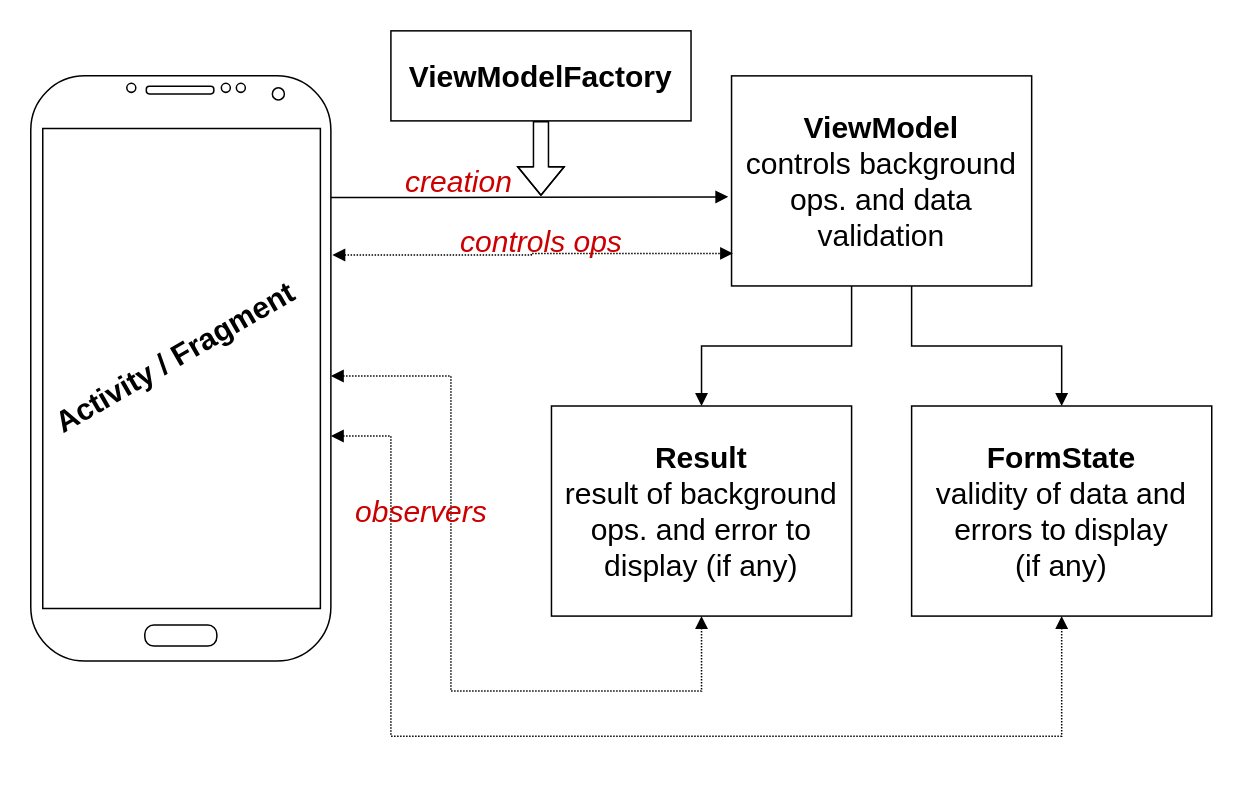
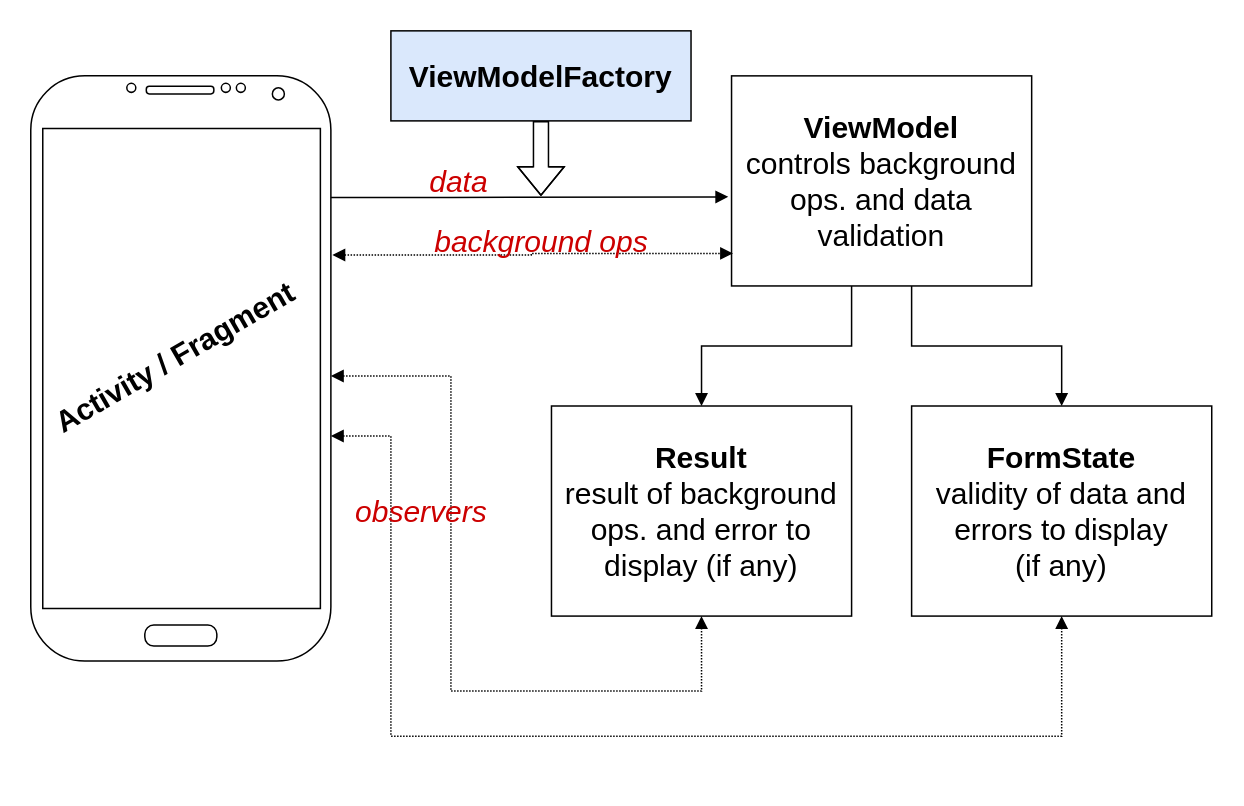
  <mxCell id="0" />
  <mxCell id="1" parent="0" />
  <mxCell id="2" style="edgeStyle=orthogonalEdgeStyle;shape=flexArrow;rounded=0;orthogonalLoop=1;jettySize=auto;html=1;fontSize=20;" edge="1" parent="1" source="3"><mxGeometry relative="1" as="geometry"><mxPoint x="360" y="130" as="targetPoint" /></mxGeometry></mxCell>
- <mxCell id="3" value="ViewModelFactory" style="rounded=0;whiteSpace=wrap;html=1;strokeColor=#000000;fontSize=20;fontStyle=1" vertex="1" parent="1"><mxGeometry x="260" y="20" width="200" height="60" as="geometry" /></mxCell>
+ <mxCell id="3" value="ViewModelFactory" style="rounded=0;whiteSpace=wrap;html=1;strokeColor=#000000;fontSize=20;fontStyle=1;fillColor=#dae8fc;" vertex="1" parent="1"><mxGeometry x="260" y="20" width="200" height="60" as="geometry" /></mxCell>
  <mxCell id="4" value="" style="group;fontStyle=1" vertex="1" connectable="0" parent="1"><mxGeometry x="20" y="50" width="265" height="465" as="geometry" /></mxCell>
  <mxCell id="5" value="" style="verticalLabelPosition=bottom;verticalAlign=top;html=1;shadow=0;dashed=0;strokeWidth=1;shape=mxgraph.android.phone2;strokeColor=#000000;" vertex="1" parent="4"><mxGeometry width="200" height="390" as="geometry" /></mxCell>
  <mxCell id="6" value="&lt;div style=&quot;font-size: 20px;&quot;&gt;&lt;b&gt;Activity / Fragment&lt;/b&gt;&lt;/div&gt;&lt;div style=&quot;font-size: 15px;&quot;&gt;&lt;b&gt;&lt;br style=&quot;font-size: 15px;&quot;&gt;&lt;/b&gt;&lt;/div&gt;" style="text;html=1;align=center;verticalAlign=middle;resizable=0;points=[];autosize=1;strokeColor=none;fillColor=none;fontSize=15;rotation=-30;" vertex="1" parent="4"><mxGeometry y="165" width="200" height="60" as="geometry" /></mxCell>
  <mxCell id="7" style="edgeStyle=orthogonalEdgeStyle;rounded=0;orthogonalLoop=1;jettySize=auto;html=1;fontSize=20;endArrow=block;endFill=1;" edge="1" parent="1" source="9" target="10"><mxGeometry relative="1" as="geometry"><Array as="points"><mxPoint x="567" y="230" /><mxPoint x="467" y="230" /></Array></mxGeometry></mxCell>
  <mxCell id="8" style="edgeStyle=orthogonalEdgeStyle;rounded=0;orthogonalLoop=1;jettySize=auto;html=1;entryX=0.5;entryY=0;entryDx=0;entryDy=0;fontSize=20;endArrow=block;endFill=1;" edge="1" parent="1" source="9" target="11"><mxGeometry relative="1" as="geometry"><Array as="points"><mxPoint x="607" y="230" /><mxPoint x="707" y="230" /></Array></mxGeometry></mxCell>
  <mxCell id="9" value="&lt;div&gt;&lt;b&gt;ViewModel&lt;/b&gt;&lt;/div&gt;&lt;div&gt;&lt;span style=&quot;font-weight: normal;&quot;&gt;controls background ops. and data validation&lt;br&gt;&lt;/span&gt;&lt;/div&gt;" style="rounded=0;whiteSpace=wrap;html=1;strokeColor=#000000;fontSize=20;fontStyle=1" vertex="1" parent="1"><mxGeometry x="487" y="50" width="200" height="140" as="geometry" /></mxCell>
  <mxCell id="10" value="&lt;div&gt;Result&lt;/div&gt;&lt;div&gt;&lt;span style=&quot;font-weight: normal;&quot;&gt;result of background ops. and error to display (if any)&lt;/span&gt;&lt;br&gt;&lt;/div&gt;" style="rounded=0;whiteSpace=wrap;html=1;strokeColor=#000000;fontSize=20;fontStyle=1" vertex="1" parent="1"><mxGeometry x="367" y="270" width="200" height="140" as="geometry" /></mxCell>
  <mxCell id="11" value="&lt;div&gt;FormState&lt;/div&gt;&lt;div&gt;&lt;span style=&quot;font-weight: normal;&quot;&gt;validity of data and errors to display&lt;/span&gt;&lt;/div&gt;&lt;div&gt;&lt;span style=&quot;font-weight: normal;&quot;&gt;(if any)&lt;/span&gt;&lt;br&gt;&lt;/div&gt;" style="rounded=0;whiteSpace=wrap;html=1;strokeColor=#000000;fontSize=20;fontStyle=1" vertex="1" parent="1"><mxGeometry x="607" y="270" width="200" height="140" as="geometry" /></mxCell>
  <mxCell id="12" style="edgeStyle=orthogonalEdgeStyle;rounded=0;orthogonalLoop=1;jettySize=auto;html=1;entryX=-0.011;entryY=0.576;entryDx=0;entryDy=0;entryPerimeter=0;fontSize=20;endArrow=block;endFill=1;" edge="1" parent="1" source="5" target="9"><mxGeometry relative="1" as="geometry"><Array as="points"><mxPoint x="300" y="131" /><mxPoint x="300" y="131" /></Array></mxGeometry></mxCell>
  <mxCell id="13" style="edgeStyle=orthogonalEdgeStyle;rounded=0;orthogonalLoop=1;jettySize=auto;html=1;entryX=0.5;entryY=1;entryDx=0;entryDy=0;fontSize=20;dashed=1;dashPattern=1 1;startArrow=block;startFill=1;endArrow=block;endFill=1;" edge="1" parent="1" source="5" target="10"><mxGeometry relative="1" as="geometry"><Array as="points"><mxPoint x="300" y="250" /><mxPoint x="300" y="460" /><mxPoint x="467" y="460" /></Array></mxGeometry></mxCell>
  <mxCell id="14" style="edgeStyle=orthogonalEdgeStyle;rounded=0;orthogonalLoop=1;jettySize=auto;html=1;entryX=0.5;entryY=1;entryDx=0;entryDy=0;fontSize=20;dashed=1;dashPattern=1 1;startArrow=block;startFill=1;endArrow=block;endFill=1;" edge="1" parent="1" source="5" target="11"><mxGeometry relative="1" as="geometry"><Array as="points"><mxPoint x="260" y="290" /><mxPoint x="260" y="490" /><mxPoint x="707" y="490" /></Array></mxGeometry></mxCell>
  <mxCell id="15" value="observers" style="text;html=1;align=center;verticalAlign=middle;resizable=0;points=[];autosize=1;strokeColor=none;fillColor=none;fontSize=20;fontStyle=2;fontColor=#CC0000;" vertex="1" parent="1"><mxGeometry x="225" y="320" width="110" height="40" as="geometry" /></mxCell>
- <mxCell id="16" value="creation" style="text;html=1;align=center;verticalAlign=middle;resizable=0;points=[];autosize=1;strokeColor=none;fillColor=none;fontSize=20;fontStyle=2;fontColor=#CC0000;" vertex="1" parent="1"><mxGeometry x="260" y="100" width="90" height="40" as="geometry" /></mxCell>
+ <mxCell id="16" value="data" style="text;html=1;align=center;verticalAlign=middle;resizable=0;points=[];autosize=1;strokeColor=none;fillColor=none;fontSize=20;fontStyle=2;fontColor=#CC0000;" vertex="1" parent="1"><mxGeometry x="260" y="100" width="90" height="40" as="geometry" /></mxCell>
  <mxCell id="17" style="edgeStyle=orthogonalEdgeStyle;rounded=0;orthogonalLoop=1;jettySize=auto;html=1;entryX=0.005;entryY=0.845;entryDx=0;entryDy=0;dashed=1;dashPattern=1 1;fontSize=20;fontColor=#CC0000;startArrow=block;startFill=1;endArrow=block;endFill=1;exitX=1.005;exitY=0.306;exitDx=0;exitDy=0;exitPerimeter=0;entryPerimeter=0;" edge="1" parent="1" source="5" target="9"><mxGeometry relative="1" as="geometry" /></mxCell>
- <mxCell id="18" value="controls ops" style="text;html=1;align=center;verticalAlign=middle;resizable=0;points=[];autosize=1;strokeColor=none;fillColor=none;fontSize=20;fontStyle=2;fontColor=#CC0000;" vertex="1" parent="1"><mxGeometry x="275" y="140" width="170" height="40" as="geometry" /></mxCell>
+ <mxCell id="18" value="background ops" style="text;html=1;align=center;verticalAlign=middle;resizable=0;points=[];autosize=1;strokeColor=none;fillColor=none;fontSize=20;fontStyle=2;fontColor=#CC0000;" vertex="1" parent="1"><mxGeometry x="275" y="140" width="170" height="40" as="geometry" /></mxCell>
